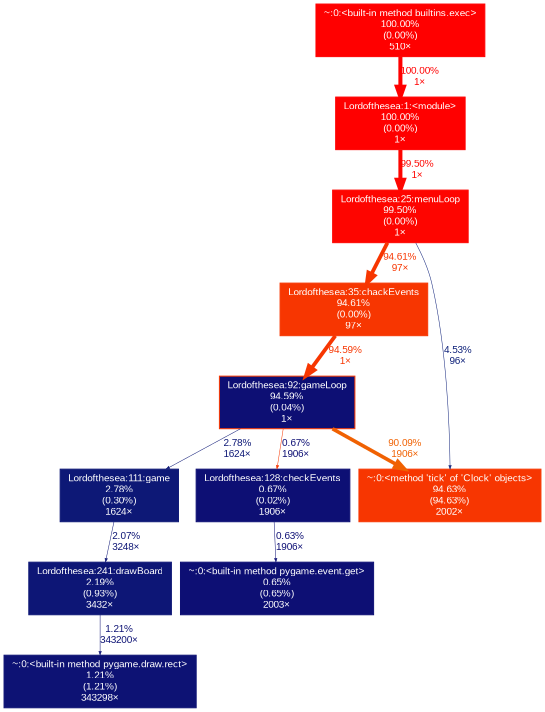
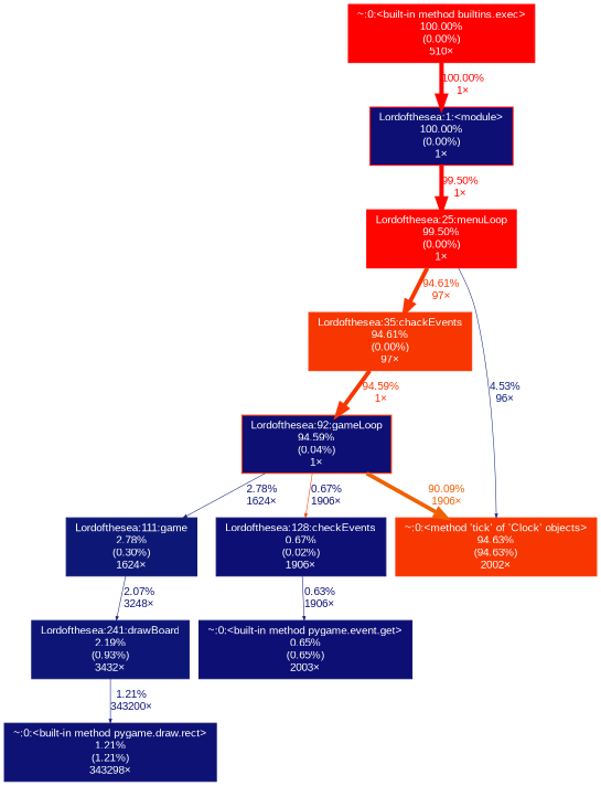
  digraph {
    fontname=Arial
    nodesep=0.125
    ranksep=0.25
    node [color="#f73601" fontcolor="#ffffff" fontname=Arial fontsize=10.00 shape=box style=filled]
    edge [arrowsize=0.35 color="#f73601" fontcolor="#f73601" fontname=Arial fontsize=10.00 labeldistance=0.50 penwidth=0.50]
-   n1 [color="#ff0000" height=0 label="Lordofthesea:1:<module>\n100.00%\n(0.00%)\n1×" width=0]
+   n1 [color="#ff0000" height=0 label="Lordofthesea:1:<module>\n100.00%\n(0.00%)\n1×" width=0 fillcolor="#0d0f74"]
    n2 [color="#fe0500" height=0 label="Lordofthesea:25:menuLoop\n99.50%\n(0.00%)\n1×" width=0]
    n3 [height=0 label="Lordofthesea:35:chackEvents\n94.61%\n(0.00%)\n97×" width=0]
    n4 [height=0 label="~:0:<method 'tick' of 'Clock' objects>\n94.63%\n(94.63%)\n2002×" width=0]
    n5 [fillcolor="#0d0f74" height=0 label="Lordofthesea:92:gameLoop\n94.59%\n(0.04%)\n1×" width=0]
    n6 [color="#0d1876" height=0 label="Lordofthesea:111:game\n2.78%\n(0.30%)\n1624×" width=0]
    n7 [color="#0d0f74" height=0 label="Lordofthesea:128:checkEvents\n0.67%\n(0.02%)\n1906×" width=0]
    n8 [color="#0d1676" height=0 label="Lordofthesea:241:drawBoard\n2.19%\n(0.93%)\n3432×" width=0]
    n9 [color="#0d0f74" height=0 label="~:0:<built-in method pygame.event.get>\n0.65%\n(0.65%)\n2003×" width=0]
    n10 [color="#0d1274" height=0 label="~:0:<built-in method pygame.draw.rect>\n1.21%\n(1.21%)\n343298×" width=0]
    n11 [color="#ff0000" height=0 label="~:0:<built-in method builtins.exec>\n100.00%\n(0.00%)\n510×" width=0]
    n1 -> n2 [arrowsize=1.00 color="#fe0500" fontcolor="#fe0500" label="99.50%\n1×" labeldistance=3.98 penwidth=3.98]
    n2 -> n3 [arrowsize=0.97 label="94.61%\n97×" labeldistance=3.78 penwidth=3.78]
    n2 -> n4 [color="#0d2079" fontcolor="#0d2079" label="4.53%\n96×"]
    n3 -> n5 [arrowsize=0.97 label="94.59%\n1×" labeldistance=3.78 penwidth=3.78]
    n5 -> n4 [arrowsize=0.95 color="#f06102" fontcolor="#f06102" label="90.09%\n1906×" labeldistance=3.60 penwidth=3.60]
    n5 -> n6 [color="#0d1876" fontcolor="#0d1876" label="2.78%\n1624×"]
    n5 -> n7 [fontcolor="#0d0f74" label="0.67%\n1906×"]
    n6 -> n8 [color="#0d1575" fontcolor="#0d1575" label="2.07%\n3248×"]
    n7 -> n9 [color="#0d0f74" fontcolor="#0d0f74" label="0.63%\n1906×"]
    n8 -> n10 [color="#0d1274" fontcolor="#0d1274" label="1.21%\n343200×"]
    n11 -> n1 [arrowsize=1.00 color="#ff0000" fontcolor="#ff0000" label="100.00%\n1×" labeldistance=4.00 penwidth=4.00]
  }
